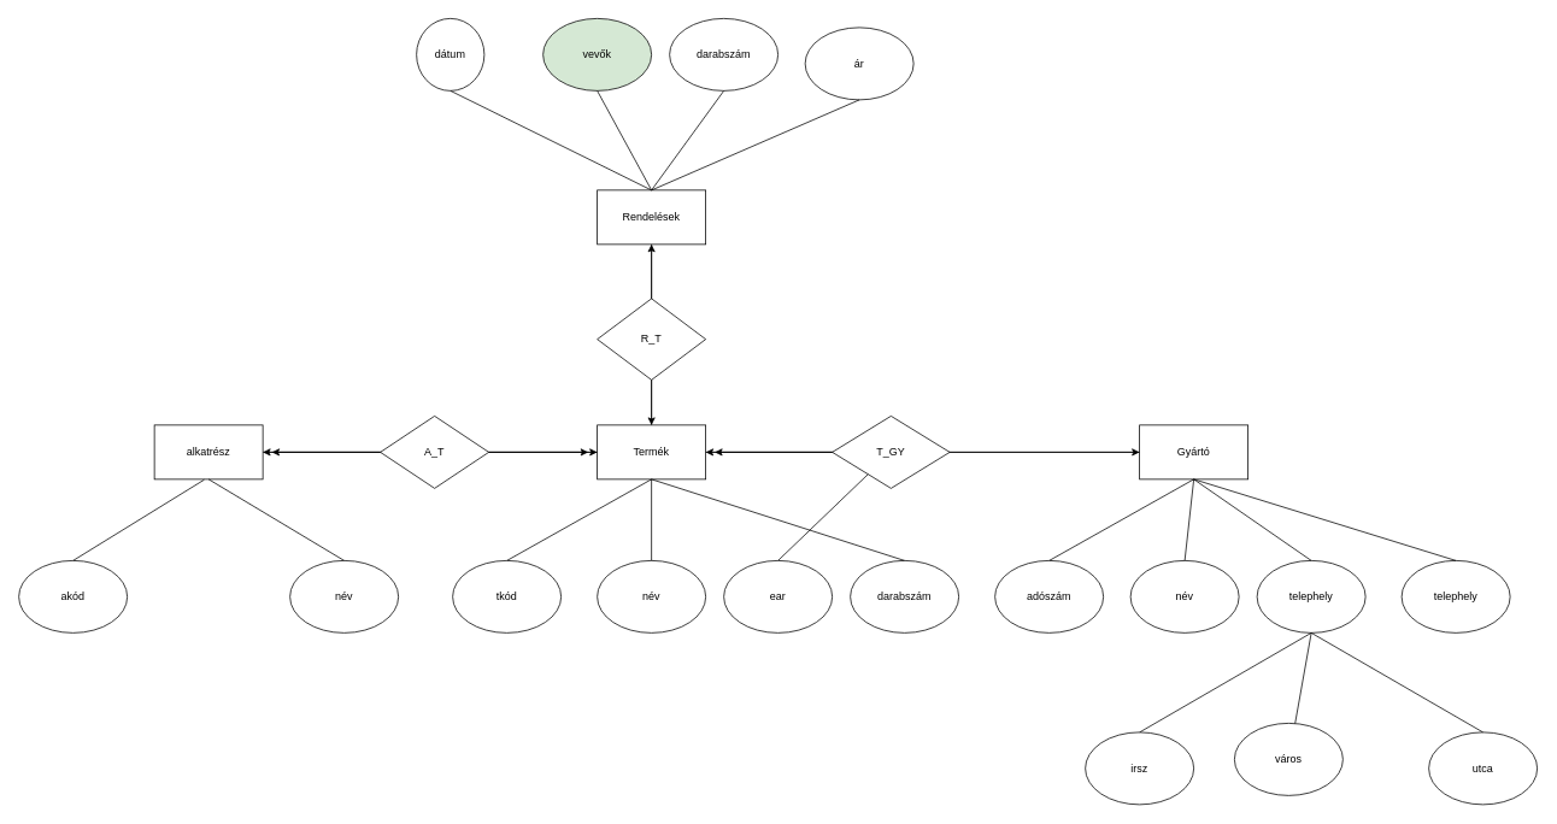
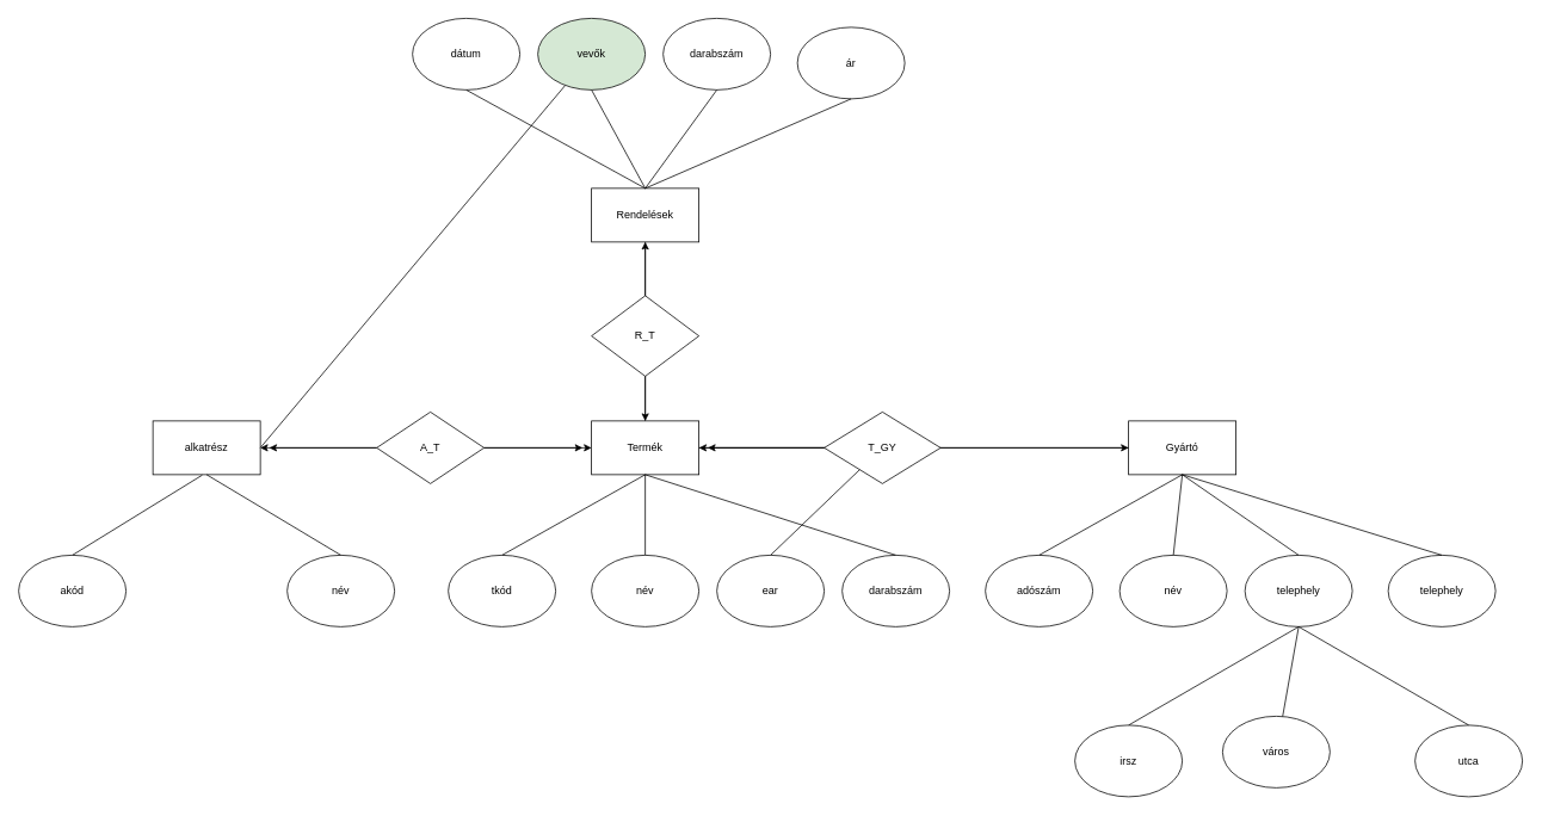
  <mxCell id="0" />
  <mxCell id="1" parent="0" />
  <mxCell id="2" value="Termék" style="rounded=0;whiteSpace=wrap;html=1;" parent="1" vertex="1"><mxGeometry x="660" y="470" width="120" height="60" as="geometry" /></mxCell>
  <mxCell id="3" value="Gyártó" style="rounded=0;whiteSpace=wrap;html=1;" parent="1" vertex="1"><mxGeometry x="1260" y="470" width="120" height="60" as="geometry" /></mxCell>
  <mxCell id="4" value="" style="endArrow=none;html=1;rounded=0;entryX=0;entryY=0.5;entryDx=0;entryDy=0;exitX=1;exitY=0.5;exitDx=0;exitDy=0;" parent="1" source="2" target="3" edge="1"><mxGeometry width="50" height="50" relative="1" as="geometry"><mxPoint x="1130" y="640" as="sourcePoint" /><mxPoint y="590" as="targetPoint" x="1180" /></mxGeometry></mxCell>
  <mxCell id="5" value="T_GY" style="rhombus;whiteSpace=wrap;html=1;" parent="1" vertex="1"><mxGeometry x="920" y="460" width="130" height="80" as="geometry" /></mxCell>
  <mxCell id="6" value="" style="endArrow=classic;html=1;rounded=0;exitX=0;exitY=0.5;exitDx=0;exitDy=0;entryX=1;entryY=0.5;entryDx=0;entryDy=0;" parent="1" source="5" target="2" edge="1"><mxGeometry width="50" height="50" relative="1" as="geometry"><mxPoint x="1130" y="640" as="sourcePoint" /><mxPoint y="590" as="targetPoint" x="1180" /></mxGeometry></mxCell>
  <mxCell id="7" value="" style="endArrow=classic;html=1;rounded=0;exitX=0;exitY=0.5;exitDx=0;exitDy=0;" parent="1" source="5" edge="1"><mxGeometry width="50" height="50" relative="1" as="geometry"><mxPoint x="1130" y="640" as="sourcePoint" /><mxPoint x="790" y="500" as="targetPoint" /></mxGeometry></mxCell>
  <mxCell id="8" value="ear" style="ellipse;whiteSpace=wrap;html=1;" parent="1" vertex="1"><mxGeometry x="800" y="620" width="120" height="80" as="geometry" /></mxCell>
  <mxCell id="9" value="név" style="ellipse;whiteSpace=wrap;html=1;" parent="1" vertex="1"><mxGeometry x="660" y="620" width="120" height="80" as="geometry" /></mxCell>
  <mxCell id="10" value="tkód" style="ellipse;whiteSpace=wrap;html=1;" parent="1" vertex="1"><mxGeometry x="500" y="620" width="120" height="80" as="geometry" /></mxCell>
  <mxCell id="11" value="" style="endArrow=none;html=1;rounded=0;entryX=0.5;entryY=1;entryDx=0;entryDy=0;exitX=0.5;exitY=0;exitDx=0;exitDy=0;" parent="1" source="10" target="2" edge="1"><mxGeometry width="50" height="50" relative="1" as="geometry"><mxPoint x="1050" y="640" as="sourcePoint" /><mxPoint x="1100" y="590" as="targetPoint" /></mxGeometry></mxCell>
  <mxCell id="12" value="" style="endArrow=none;html=1;rounded=0;entryX=0.5;entryY=1;entryDx=0;entryDy=0;" parent="1" source="9" target="2" edge="1"><mxGeometry width="50" height="50" relative="1" as="geometry"><mxPoint x="1050" y="640" as="sourcePoint" /><mxPoint x="1100" y="590" as="targetPoint" /></mxGeometry></mxCell>
  <mxCell id="13" value="" style="endArrow=none;html=1;rounded=0;exitX=0.5;exitY=0;exitDx=0;exitDy=0;" parent="1" source="8" target="5" edge="1"><mxGeometry width="50" height="50" relative="1" as="geometry"><mxPoint x="1050" y="640" as="sourcePoint" /><mxPoint x="1100" y="590" as="targetPoint" /></mxGeometry></mxCell>
  <mxCell id="14" value="adószám" style="ellipse;whiteSpace=wrap;html=1;" parent="1" vertex="1"><mxGeometry x="1100" y="620" width="120" height="80" as="geometry" /></mxCell>
  <mxCell id="15" value="név" style="ellipse;whiteSpace=wrap;html=1;" parent="1" vertex="1"><mxGeometry x="1250" y="620" width="120" height="80" as="geometry" /></mxCell>
  <mxCell id="16" value="telephely" style="ellipse;whiteSpace=wrap;html=1;" parent="1" vertex="1"><mxGeometry x="1390" y="620" width="120" height="80" as="geometry" /></mxCell>
  <mxCell id="17" value="" style="endArrow=none;html=1;rounded=0;entryX=0.5;entryY=1;entryDx=0;entryDy=0;exitX=0.5;exitY=0;exitDx=0;exitDy=0;" parent="1" source="14" target="3" edge="1"><mxGeometry width="50" height="50" relative="1" as="geometry"><mxPoint x="1050" y="640" as="sourcePoint" /><mxPoint x="1100" y="590" as="targetPoint" /></mxGeometry></mxCell>
  <mxCell id="18" value="" style="endArrow=none;html=1;rounded=0;entryX=0.5;entryY=1;entryDx=0;entryDy=0;exitX=0.5;exitY=0;exitDx=0;exitDy=0;" parent="1" source="15" target="3" edge="1"><mxGeometry width="50" height="50" relative="1" as="geometry"><mxPoint x="1050" y="640" as="sourcePoint" /><mxPoint x="1100" y="590" as="targetPoint" /></mxGeometry></mxCell>
  <mxCell id="19" value="" style="endArrow=none;html=1;rounded=0;entryX=0.5;entryY=1;entryDx=0;entryDy=0;exitX=0.5;exitY=0;exitDx=0;exitDy=0;" parent="1" source="16" target="3" edge="1"><mxGeometry width="50" height="50" relative="1" as="geometry"><mxPoint x="1050" y="640" as="sourcePoint" /><mxPoint x="1100" y="590" as="targetPoint" /></mxGeometry></mxCell>
  <mxCell id="20" value="utca" style="ellipse;whiteSpace=wrap;html=1;" parent="1" vertex="1"><mxGeometry x="1580" y="810" width="120" height="80" as="geometry" /></mxCell>
  <mxCell id="21" value="város" style="ellipse;whiteSpace=wrap;html=1;" parent="1" vertex="1"><mxGeometry x="1365" y="800" width="120" height="80" as="geometry" /></mxCell>
  <mxCell id="22" value="irsz" style="ellipse;whiteSpace=wrap;html=1;" parent="1" vertex="1"><mxGeometry x="1200" y="810" width="120" height="80" as="geometry" /></mxCell>
  <mxCell id="23" value="" style="endArrow=none;html=1;rounded=0;entryX=0.5;entryY=1;entryDx=0;entryDy=0;exitX=0.5;exitY=0;exitDx=0;exitDy=0;" parent="1" source="22" target="16" edge="1"><mxGeometry width="50" height="50" relative="1" as="geometry"><mxPoint x="1050" y="640" as="sourcePoint" /><mxPoint x="1100" y="590" as="targetPoint" /></mxGeometry></mxCell>
  <mxCell id="24" value="" style="endArrow=none;html=1;rounded=0;entryX=0.5;entryY=1;entryDx=0;entryDy=0;" parent="1" source="21" target="16" edge="1"><mxGeometry width="50" height="50" relative="1" as="geometry"><mxPoint x="1050" y="640" as="sourcePoint" /><mxPoint x="1100" y="590" as="targetPoint" /></mxGeometry></mxCell>
  <mxCell id="25" value="" style="endArrow=none;html=1;rounded=0;entryX=0.5;entryY=1;entryDx=0;entryDy=0;exitX=0.5;exitY=0;exitDx=0;exitDy=0;" parent="1" source="20" target="16" edge="1"><mxGeometry width="50" height="50" relative="1" as="geometry"><mxPoint x="1050" y="640" as="sourcePoint" /><mxPoint x="1100" y="590" as="targetPoint" /></mxGeometry></mxCell>
  <mxCell id="26" value="darabszám" style="ellipse;whiteSpace=wrap;html=1;" parent="1" vertex="1"><mxGeometry x="940" y="620" width="120" height="80" as="geometry" /></mxCell>
  <mxCell id="27" value="" style="endArrow=classic;html=1;rounded=0;entryX=0;entryY=0.5;entryDx=0;entryDy=0;exitX=1;exitY=0.5;exitDx=0;exitDy=0;" parent="1" source="5" target="3" edge="1"><mxGeometry width="50" height="50" relative="1" as="geometry"><mxPoint x="1100" y="820" as="sourcePoint" /><mxPoint x="1150" y="770" as="targetPoint" /></mxGeometry></mxCell>
  <mxCell id="28" value="" style="endArrow=none;html=1;rounded=0;entryX=0.5;entryY=0;entryDx=0;entryDy=0;exitX=0.5;exitY=1;exitDx=0;exitDy=0;" parent="1" source="2" target="26" edge="1"><mxGeometry width="50" height="50" relative="1" as="geometry"><mxPoint x="1060" y="630" as="sourcePoint" /><mxPoint x="1110" y="580" as="targetPoint" /></mxGeometry></mxCell>
  <mxCell id="29" value="alkatrész" style="rounded=0;whiteSpace=wrap;html=1;" parent="1" vertex="1"><mxGeometry x="170" y="470" width="120" height="60" as="geometry" /></mxCell>
  <mxCell id="30" value="név" style="ellipse;whiteSpace=wrap;html=1;" parent="1" vertex="1"><mxGeometry x="320" y="620" width="120" height="80" as="geometry" /></mxCell>
  <mxCell id="31" value="akód" style="ellipse;whiteSpace=wrap;html=1;" parent="1" vertex="1"><mxGeometry x="20" y="620" width="120" height="80" as="geometry" /></mxCell>
  <mxCell id="32" value="" style="endArrow=none;html=1;rounded=0;entryX=0.459;entryY=1.009;entryDx=0;entryDy=0;entryPerimeter=0;exitX=0.5;exitY=0;exitDx=0;exitDy=0;" parent="1" source="31" target="29" edge="1"><mxGeometry width="50" height="50" relative="1" as="geometry"><mxPoint x="500" y="600" as="sourcePoint" /><mxPoint x="550" y="550" as="targetPoint" /></mxGeometry></mxCell>
  <mxCell id="33" value="" style="endArrow=none;html=1;rounded=0;entryX=0.5;entryY=1;entryDx=0;entryDy=0;exitX=0.5;exitY=0;exitDx=0;exitDy=0;" parent="1" source="30" target="29" edge="1"><mxGeometry width="50" height="50" relative="1" as="geometry"><mxPoint x="500" y="600" as="sourcePoint" /><mxPoint x="550" y="550" as="targetPoint" /></mxGeometry></mxCell>
- <mxCell id="34" value="" style="endArrow=none;html=1;rounded=0;entryX=0;entryY=0.5;entryDx=0;entryDy=0;exitX=1;exitY=0.5;exitDx=0;exitDy=0;" parent="1" source="29" target="2" edge="1"><mxGeometry width="50" height="50" relative="1" as="geometry"><mxPoint x="500" y="600" as="sourcePoint" /><mxPoint x="550" y="550" as="targetPoint" /></mxGeometry></mxCell>
+ <mxCell id="34" value="" style="endArrow=none;html=1;rounded=0;exitX=1;exitY=0.5;exitDx=0;exitDy=0;" parent="1" source="29" target="45" edge="1"><mxGeometry width="50" height="50" relative="1" as="geometry"><mxPoint x="500" y="600" as="sourcePoint" /><mxPoint x="550" y="550" as="targetPoint" /></mxGeometry></mxCell>
  <mxCell id="35" value="A_T" style="rhombus;whiteSpace=wrap;html=1;" parent="1" vertex="1"><mxGeometry x="420" y="460" width="120" height="80" as="geometry" /></mxCell>
  <mxCell id="36" value="" style="endArrow=classic;html=1;rounded=0;entryX=0;entryY=0.5;entryDx=0;entryDy=0;" parent="1" target="2" edge="1"><mxGeometry width="50" height="50" relative="1" as="geometry"><mxPoint x="540" y="500" as="sourcePoint" /><mxPoint x="550" y="550" as="targetPoint" /></mxGeometry></mxCell>
  <mxCell id="37" value="" style="endArrow=classic;html=1;rounded=0;exitX=1;exitY=0.5;exitDx=0;exitDy=0;" parent="1" source="35" edge="1"><mxGeometry width="50" height="50" relative="1" as="geometry"><mxPoint x="500" y="600" as="sourcePoint" /><mxPoint x="650" y="500" as="targetPoint" /></mxGeometry></mxCell>
  <mxCell id="38" value="" style="endArrow=classic;html=1;rounded=0;exitX=0;exitY=0.5;exitDx=0;exitDy=0;entryX=1;entryY=0.5;entryDx=0;entryDy=0;" parent="1" source="35" target="29" edge="1"><mxGeometry width="50" height="50" relative="1" as="geometry"><mxPoint x="470" y="580" as="sourcePoint" /><mxPoint x="520" y="530" as="targetPoint" /></mxGeometry></mxCell>
  <mxCell id="39" value="telephely" style="ellipse;whiteSpace=wrap;html=1;" parent="1" vertex="1"><mxGeometry x="1550" y="620" width="120" height="80" as="geometry" /></mxCell>
  <mxCell id="40" value="" style="endArrow=none;html=1;rounded=0;exitX=0.5;exitY=0;exitDx=0;exitDy=0;entryX=0.5;entryY=1;entryDx=0;entryDy=0;" parent="1" source="39" edge="1" target="3"><mxGeometry width="50" height="50" relative="1" as="geometry"><mxPoint x="1220" y="660" as="sourcePoint" /><mxPoint x="1230" y="530" as="targetPoint" /></mxGeometry></mxCell>
  <mxCell id="41" value="" style="endArrow=classic;html=1;rounded=0;exitX=0;exitY=0.5;exitDx=0;exitDy=0;" edge="1" parent="1" source="35"><mxGeometry width="50" height="50" relative="1" as="geometry"><mxPoint x="470" y="560" as="sourcePoint" /><mxPoint x="300" y="500" as="targetPoint" /></mxGeometry></mxCell>
  <mxCell id="42" value="Rendelések" style="rounded=0;whiteSpace=wrap;html=1;" vertex="1" parent="1"><mxGeometry x="660" width="120" height="60" as="geometry" y="210" /></mxCell>
  <mxCell id="43" value="ár" style="ellipse;whiteSpace=wrap;html=1;" vertex="1" parent="1"><mxGeometry x="890" y="30" width="120" height="80" as="geometry" /></mxCell>
  <mxCell id="44" value="darabszám" style="ellipse;whiteSpace=wrap;html=1;" vertex="1" parent="1"><mxGeometry x="740" y="20" width="120" height="80" as="geometry" /></mxCell>
  <mxCell id="45" value="vevők" style="ellipse;whiteSpace=wrap;html=1;fillColor=#d5e8d4;" vertex="1" parent="1"><mxGeometry x="600" y="20" width="120" height="80" as="geometry" /></mxCell>
- <mxCell id="46" value="dátum" style="ellipse;whiteSpace=wrap;html=1;" vertex="1" parent="1"><mxGeometry x="460" y="20" width="75" height="80" as="geometry" /></mxCell>
+ <mxCell id="46" value="dátum" style="ellipse;whiteSpace=wrap;html=1;" vertex="1" parent="1"><mxGeometry x="460" y="20" width="120" height="80" as="geometry" /></mxCell>
  <mxCell id="47" value="" style="endArrow=none;html=1;rounded=0;entryX=0.5;entryY=1;entryDx=0;entryDy=0;" edge="1" parent="1" target="43"><mxGeometry width="50" height="50" relative="1" as="geometry"><mxPoint x="720" as="sourcePoint" y="210" /><mxPoint x="730" y="290" as="targetPoint" /></mxGeometry></mxCell>
  <mxCell id="48" value="" style="endArrow=none;html=1;rounded=0;entryX=0.5;entryY=1;entryDx=0;entryDy=0;exitX=0.5;exitY=0;exitDx=0;exitDy=0;" edge="1" parent="1" source="42" target="44"><mxGeometry width="50" height="50" relative="1" as="geometry"><mxPoint x="680" y="340" as="sourcePoint" /><mxPoint x="730" y="290" as="targetPoint" /></mxGeometry></mxCell>
  <mxCell id="49" value="" style="endArrow=none;html=1;rounded=0;exitX=0.5;exitY=0;exitDx=0;exitDy=0;entryX=0.5;entryY=1;entryDx=0;entryDy=0;" edge="1" parent="1" source="42" target="45"><mxGeometry width="50" height="50" relative="1" as="geometry"><mxPoint x="610" y="150" as="sourcePoint" /><mxPoint x="770" y="160" as="targetPoint" /></mxGeometry></mxCell>
  <mxCell id="50" value="" style="endArrow=none;html=1;rounded=0;entryX=0.5;entryY=1;entryDx=0;entryDy=0;exitX=0.5;exitY=0;exitDx=0;exitDy=0;" edge="1" parent="1" source="42" target="46"><mxGeometry width="50" height="50" relative="1" as="geometry"><mxPoint x="540" y="200" as="sourcePoint" /><mxPoint x="590" y="150" as="targetPoint" /></mxGeometry></mxCell>
  <mxCell id="51" value="" style="endArrow=none;html=1;rounded=0;entryX=0.5;entryY=1;entryDx=0;entryDy=0;exitX=0.5;exitY=0;exitDx=0;exitDy=0;" edge="1" parent="1" source="2" target="42"><mxGeometry width="50" height="50" relative="1" as="geometry"><mxPoint x="650" y="310" as="sourcePoint" /><mxPoint x="700" y="260" as="targetPoint" /></mxGeometry></mxCell>
  <mxCell id="52" value="R_T" style="rhombus;whiteSpace=wrap;html=1;" vertex="1" parent="1"><mxGeometry x="660" y="330" width="120" height="90" as="geometry" /></mxCell>
  <mxCell id="53" value="" style="endArrow=classic;html=1;rounded=0;exitX=0.5;exitY=0;exitDx=0;exitDy=0;" edge="1" parent="1" source="52"><mxGeometry width="50" height="50" relative="1" as="geometry"><mxPoint x="700" y="300" as="sourcePoint" /><mxPoint x="720" y="270" as="targetPoint" /></mxGeometry></mxCell>
  <mxCell id="54" value="" style="endArrow=classic;html=1;rounded=0;exitX=0.5;exitY=1;exitDx=0;exitDy=0;entryX=0.5;entryY=0;entryDx=0;entryDy=0;" edge="1" parent="1" source="52" target="2"><mxGeometry width="50" height="50" relative="1" as="geometry"><mxPoint x="700" y="300" as="sourcePoint" /><mxPoint x="750" y="250" as="targetPoint" /></mxGeometry></mxCell>
